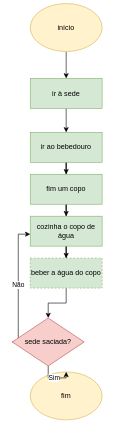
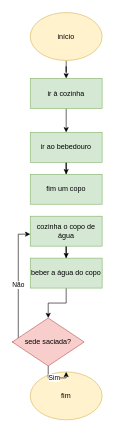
  <mxCell id="0" />
  <mxCell id="1" parent="0" />
  <mxCell id="2" style="edgeStyle=orthogonalEdgeStyle;rounded=0;orthogonalLoop=1;jettySize=auto;html=1;" edge="1" parent="1" source="3" target="5"><mxGeometry relative="1" as="geometry" /></mxCell>
- <mxCell id="3" value="início" style="ellipse;whiteSpace=wrap;html=1;fillColor=#fff2cc;strokeColor=#d6b656;" vertex="1" parent="1"><mxGeometry x="50" y="5" width="120" height="80" as="geometry" /></mxCell>
+ <mxCell id="3" value="início" style="ellipse;whiteSpace=wrap;html=1;fillColor=#fff2cc;strokeColor=#d6b656;" vertex="1" parent="1"><mxGeometry x="50" y="20" width="120" height="80" as="geometry" /></mxCell>
  <mxCell id="4" style="edgeStyle=orthogonalEdgeStyle;rounded=0;orthogonalLoop=1;jettySize=auto;html=1;" edge="1" parent="1" source="5" target="8"><mxGeometry relative="1" as="geometry" /></mxCell>
- <mxCell id="5" value="ir à sede" style="rounded=0;whiteSpace=wrap;html=1;fillColor=#d5e8d4;strokeColor=#82b366;" vertex="1" parent="1"><mxGeometry x="50" y="130" width="120" height="50" as="geometry" /></mxCell>
+ <mxCell id="5" value="ir à cozinha" style="rounded=0;whiteSpace=wrap;html=1;fillColor=#d5e8d4;strokeColor=#82b366;" vertex="1" parent="1"><mxGeometry x="50" y="130" width="120" height="50" as="geometry" /></mxCell>
  <mxCell id="6" value="fim" style="ellipse;whiteSpace=wrap;html=1;fillColor=#fff2cc;strokeColor=#d6b656;" vertex="1" parent="1"><mxGeometry x="50" y="620" width="120" height="80" as="geometry" /></mxCell>
  <mxCell id="7" style="edgeStyle=orthogonalEdgeStyle;rounded=0;orthogonalLoop=1;jettySize=auto;html=1;" edge="1" parent="1" source="8" target="10"><mxGeometry relative="1" as="geometry" /></mxCell>
  <mxCell id="8" value="ir ao bebedouro" style="rounded=0;whiteSpace=wrap;html=1;fillColor=#d5e8d4;strokeColor=#82b366;" vertex="1" parent="1"><mxGeometry x="50" y="220" width="120" height="50" as="geometry" /></mxCell>
- <mxCell id="9" style="edgeStyle=orthogonalEdgeStyle;rounded=0;orthogonalLoop=1;jettySize=auto;html=1;" edge="1" parent="1" source="10" target="12"><mxGeometry relative="1" as="geometry" /></mxCell>
  <mxCell id="10" value="fim um copo" style="rounded=0;whiteSpace=wrap;html=1;fillColor=#d5e8d4;strokeColor=#82b366;" vertex="1" parent="1"><mxGeometry x="50" y="290" width="120" height="50" as="geometry" /></mxCell>
  <mxCell id="11" style="edgeStyle=orthogonalEdgeStyle;rounded=0;orthogonalLoop=1;jettySize=auto;html=1;" edge="1" parent="1" source="12" target="14"><mxGeometry relative="1" as="geometry" /></mxCell>
  <mxCell id="12" value="cozinha o copo de água" style="rounded=0;whiteSpace=wrap;html=1;fillColor=#d5e8d4;strokeColor=#82b366;" vertex="1" parent="1"><mxGeometry x="50" y="360" width="120" height="50" as="geometry" /></mxCell>
  <mxCell id="13" value="" style="edgeStyle=orthogonalEdgeStyle;rounded=0;orthogonalLoop=1;jettySize=auto;html=1;" edge="1" parent="1" source="14" target="17"><mxGeometry relative="1" as="geometry" /></mxCell>
- <mxCell id="14" value="beber a água do copo" style="rounded=0;whiteSpace=wrap;html=1;fillColor=#d5e8d4;strokeColor=#82b366;dashed=1;" vertex="1" parent="1"><mxGeometry x="50" y="430" width="120" height="50" as="geometry" /></mxCell>
+ <mxCell id="14" value="beber a água do copo" style="rounded=0;whiteSpace=wrap;html=1;fillColor=#d5e8d4;strokeColor=#82b366;" vertex="1" parent="1"><mxGeometry x="50" y="430" width="120" height="50" as="geometry" /></mxCell>
  <mxCell id="15" value="Não" style="edgeStyle=orthogonalEdgeStyle;rounded=0;orthogonalLoop=1;jettySize=auto;html=1;entryX=0;entryY=0.5;entryDx=0;entryDy=0;exitX=0;exitY=0.5;exitDx=0;exitDy=0;" edge="1" parent="1" source="17"><mxGeometry relative="1" as="geometry"><mxPoint x="50" y="390" as="targetPoint" /><mxPoint x="50" y="505" as="sourcePoint" /><Array as="points"><mxPoint x="30" y="570" /><mxPoint x="30" y="390" /></Array></mxGeometry></mxCell>
  <mxCell id="16" value="Sim" style="edgeStyle=orthogonalEdgeStyle;rounded=0;orthogonalLoop=1;jettySize=auto;html=1;" edge="1" parent="1" source="17" target="6"><mxGeometry relative="1" as="geometry" /></mxCell>
  <mxCell id="17" value="sede saciada?" style="rhombus;whiteSpace=wrap;html=1;fillColor=#f8cecc;strokeColor=#b85450;" vertex="1" parent="1"><mxGeometry x="20" y="530" width="120" height="80" as="geometry" /></mxCell>
